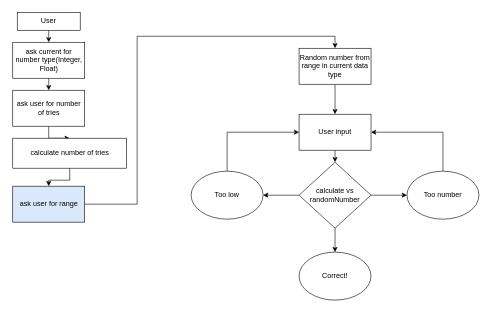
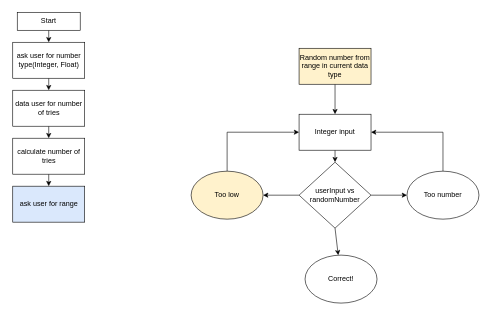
  <mxCell id="0" />
  <mxCell id="1" parent="0" />
  <mxCell id="2" style="edgeStyle=orthogonalEdgeStyle;rounded=0;orthogonalLoop=1;jettySize=auto;html=1;exitX=0.5;exitY=1;exitDx=0;exitDy=0;entryX=0.5;entryY=0;entryDx=0;entryDy=0;" edge="1" parent="1" source="3" target="24"><mxGeometry relative="1" as="geometry" /></mxCell>
- <mxCell id="3" value="User" style="rounded=0;whiteSpace=wrap;html=1;" vertex="1" parent="1"><mxGeometry x="28" y="20" width="105" height="30" as="geometry" /></mxCell>
+ <mxCell id="3" value="Start" style="rounded=0;whiteSpace=wrap;html=1;" vertex="1" parent="1"><mxGeometry x="28" y="20" width="105" height="30" as="geometry" /></mxCell>
  <mxCell id="4" style="edgeStyle=orthogonalEdgeStyle;rounded=0;orthogonalLoop=1;jettySize=auto;html=1;exitX=0.5;exitY=1;exitDx=0;exitDy=0;entryX=0.5;entryY=0;entryDx=0;entryDy=0;" edge="1" parent="1" source="5" target="7"><mxGeometry relative="1" as="geometry" /></mxCell>
- <mxCell id="5" value="Random number from range in current data type" style="rounded=0;whiteSpace=wrap;html=1;" vertex="1" parent="1"><mxGeometry x="498" y="80" width="120" height="60" as="geometry" /></mxCell>
+ <mxCell id="5" value="Random number from range in current data type" style="rounded=0;whiteSpace=wrap;html=1;fillColor=#fff2cc;" vertex="1" parent="1"><mxGeometry x="498" y="80" width="120" height="60" as="geometry" /></mxCell>
  <mxCell id="6" style="edgeStyle=orthogonalEdgeStyle;rounded=0;orthogonalLoop=1;jettySize=auto;html=1;exitX=0.5;exitY=1;exitDx=0;exitDy=0;entryX=0.5;entryY=0;entryDx=0;entryDy=0;" edge="1" parent="1" source="7" target="8"><mxGeometry relative="1" as="geometry" /></mxCell>
- <mxCell id="7" value="User input" style="rounded=0;whiteSpace=wrap;html=1;" vertex="1" parent="1"><mxGeometry x="498" y="190" width="120" height="60" as="geometry" /></mxCell>
- <mxCell id="8" value="calculate vs randomNumber" style="rhombus;whiteSpace=wrap;html=1;" vertex="1" parent="1"><mxGeometry x="498" y="270" width="120" height="110" as="geometry" /></mxCell>
+ <mxCell id="7" value="Integer input" style="rounded=0;whiteSpace=wrap;html=1;" vertex="1" parent="1"><mxGeometry x="498" y="190" width="120" height="60" as="geometry" /></mxCell>
+ <mxCell id="8" value="userInput vs randomNumber" style="rhombus;whiteSpace=wrap;html=1;" vertex="1" parent="1"><mxGeometry x="498" y="270" width="120" height="110" as="geometry" /></mxCell>
  <mxCell id="9" style="edgeStyle=orthogonalEdgeStyle;rounded=0;orthogonalLoop=1;jettySize=auto;html=1;entryX=0;entryY=0.5;entryDx=0;entryDy=0;" edge="1" parent="1" target="7"><mxGeometry relative="1" as="geometry"><mxPoint x="378" y="230" as="targetPoint" /><mxPoint x="378" y="285" as="sourcePoint" /><Array as="points"><mxPoint x="378" y="220" /></Array></mxGeometry></mxCell>
- <mxCell id="10" value="Too low" style="ellipse;whiteSpace=wrap;html=1;" vertex="1" parent="1"><mxGeometry x="318" y="285" width="120" height="80" as="geometry" /></mxCell>
+ <mxCell id="10" value="Too low" style="ellipse;whiteSpace=wrap;html=1;fillColor=#fff2cc;" vertex="1" parent="1"><mxGeometry x="318" y="285" width="120" height="80" as="geometry" /></mxCell>
  <mxCell id="11" style="edgeStyle=orthogonalEdgeStyle;rounded=0;orthogonalLoop=1;jettySize=auto;html=1;entryX=1;entryY=0.5;entryDx=0;entryDy=0;" edge="1" parent="1" source="12" target="7"><mxGeometry relative="1" as="geometry"><Array as="points"><mxPoint x="738" y="220" /></Array></mxGeometry></mxCell>
  <mxCell id="12" value="Too number" style="ellipse;whiteSpace=wrap;html=1;" vertex="1" parent="1"><mxGeometry x="678" y="285" width="120" height="80" as="geometry" /></mxCell>
- <mxCell id="13" value="Correct!" style="ellipse;whiteSpace=wrap;html=1;" vertex="1" parent="1"><mxGeometry x="498" y="420" width="120" height="80" as="geometry" /></mxCell>
+ <mxCell id="13" value="Correct!" style="ellipse;whiteSpace=wrap;html=1;" vertex="1" parent="1"><mxGeometry x="508" y="425" width="120" height="80" as="geometry" /></mxCell>
  <mxCell id="14" value="" style="endArrow=classic;html=1;exitX=0;exitY=0.5;exitDx=0;exitDy=0;entryX=1;entryY=0.5;entryDx=0;entryDy=0;" edge="1" parent="1" source="8"><mxGeometry width="50" height="50" relative="1" as="geometry"><mxPoint x="348" y="550" as="sourcePoint" /><mxPoint x="438" y="325" as="targetPoint" /></mxGeometry></mxCell>
  <mxCell id="15" value="" style="endArrow=classic;html=1;exitX=1;exitY=0.5;exitDx=0;exitDy=0;entryX=0;entryY=0.5;entryDx=0;entryDy=0;" edge="1" parent="1" source="8" target="12"><mxGeometry width="50" height="50" relative="1" as="geometry"><mxPoint x="318" y="550" as="sourcePoint" /><mxPoint x="368" y="500" as="targetPoint" /></mxGeometry></mxCell>
  <mxCell id="16" value="" style="endArrow=classic;html=1;exitX=0.5;exitY=1;exitDx=0;exitDy=0;" edge="1" parent="1" source="8" target="13"><mxGeometry width="50" height="50" relative="1" as="geometry"><mxPoint x="318" y="550" as="sourcePoint" /><mxPoint x="368" y="500" as="targetPoint" /></mxGeometry></mxCell>
- <mxCell id="17" style="edgeStyle=orthogonalEdgeStyle;rounded=0;orthogonalLoop=1;jettySize=auto;html=1;entryX=0.5;entryY=0;entryDx=0;entryDy=0;" edge="1" parent="1" source="18" target="5"><mxGeometry relative="1" as="geometry"><Array as="points"><mxPoint x="228" y="340" /><mxPoint x="228" y="60" /><mxPoint x="558" y="60" /></Array></mxGeometry></mxCell>
  <mxCell id="18" value="ask user for range" style="rounded=0;whiteSpace=wrap;html=1;fillColor=#dae8fc;" vertex="1" parent="1"><mxGeometry x="20.5" y="310" width="120" height="60" as="geometry" /></mxCell>
  <mxCell id="19" style="edgeStyle=orthogonalEdgeStyle;rounded=0;orthogonalLoop=1;jettySize=auto;html=1;exitX=0.5;exitY=1;exitDx=0;exitDy=0;entryX=0.5;entryY=0;entryDx=0;entryDy=0;" edge="1" parent="1" source="20" target="22"><mxGeometry relative="1" as="geometry" /></mxCell>
- <mxCell id="20" value="ask user for number of tries" style="rounded=0;whiteSpace=wrap;html=1;" vertex="1" parent="1"><mxGeometry x="20.5" y="150" width="120" height="60" as="geometry" /></mxCell>
+ <mxCell id="20" value="data user for number of tries" style="rounded=0;whiteSpace=wrap;html=1;" vertex="1" parent="1"><mxGeometry x="20.5" y="150" width="120" height="60" as="geometry" /></mxCell>
  <mxCell id="21" style="edgeStyle=orthogonalEdgeStyle;rounded=0;orthogonalLoop=1;jettySize=auto;html=1;exitX=0.5;exitY=1;exitDx=0;exitDy=0;entryX=0.5;entryY=0;entryDx=0;entryDy=0;" edge="1" parent="1" source="22" target="18"><mxGeometry relative="1" as="geometry" /></mxCell>
- <mxCell id="22" value="calculate number of tries" style="rounded=0;whiteSpace=wrap;html=1;" vertex="1" parent="1"><mxGeometry x="20.5" y="230" width="190" height="50" as="geometry" /></mxCell>
+ <mxCell id="22" value="calculate number of tries" style="rounded=0;whiteSpace=wrap;html=1;" vertex="1" parent="1"><mxGeometry x="20.5" y="230" width="120" height="60" as="geometry" /></mxCell>
  <mxCell id="23" style="edgeStyle=orthogonalEdgeStyle;rounded=0;orthogonalLoop=1;jettySize=auto;html=1;exitX=0.5;exitY=1;exitDx=0;exitDy=0;entryX=0.5;entryY=0;entryDx=0;entryDy=0;" edge="1" parent="1" source="24" target="20"><mxGeometry relative="1" as="geometry" /></mxCell>
- <mxCell id="24" value="ask current for number type(Integer, Float)" style="rounded=0;whiteSpace=wrap;html=1;" vertex="1" parent="1"><mxGeometry x="20.5" y="70" width="120" height="60" as="geometry" /></mxCell>
+ <mxCell id="24" value="ask user for number type(Integer, Float)" style="rounded=0;whiteSpace=wrap;html=1;" vertex="1" parent="1"><mxGeometry x="20.5" y="70" width="120" height="60" as="geometry" /></mxCell>
